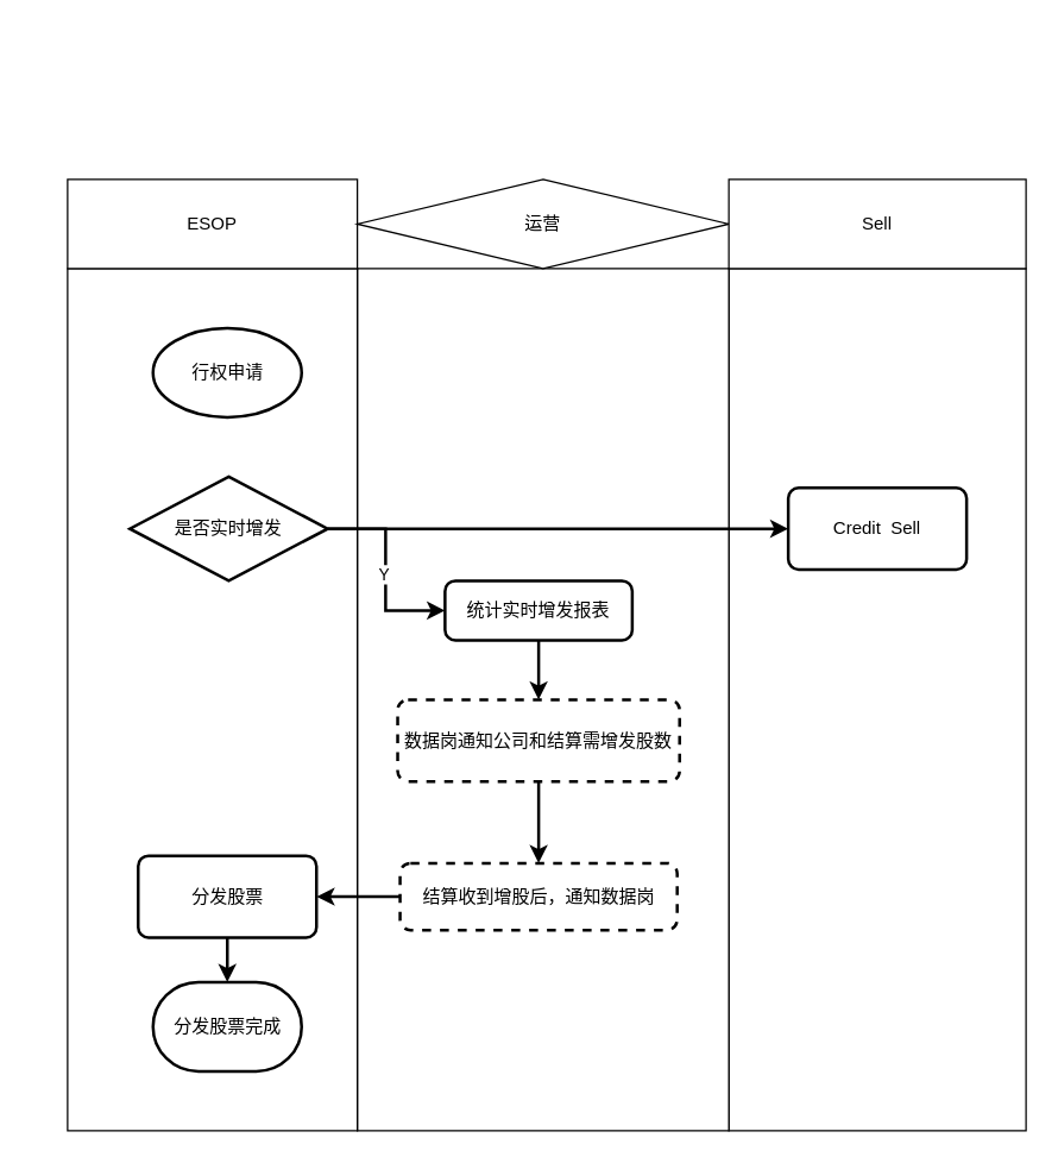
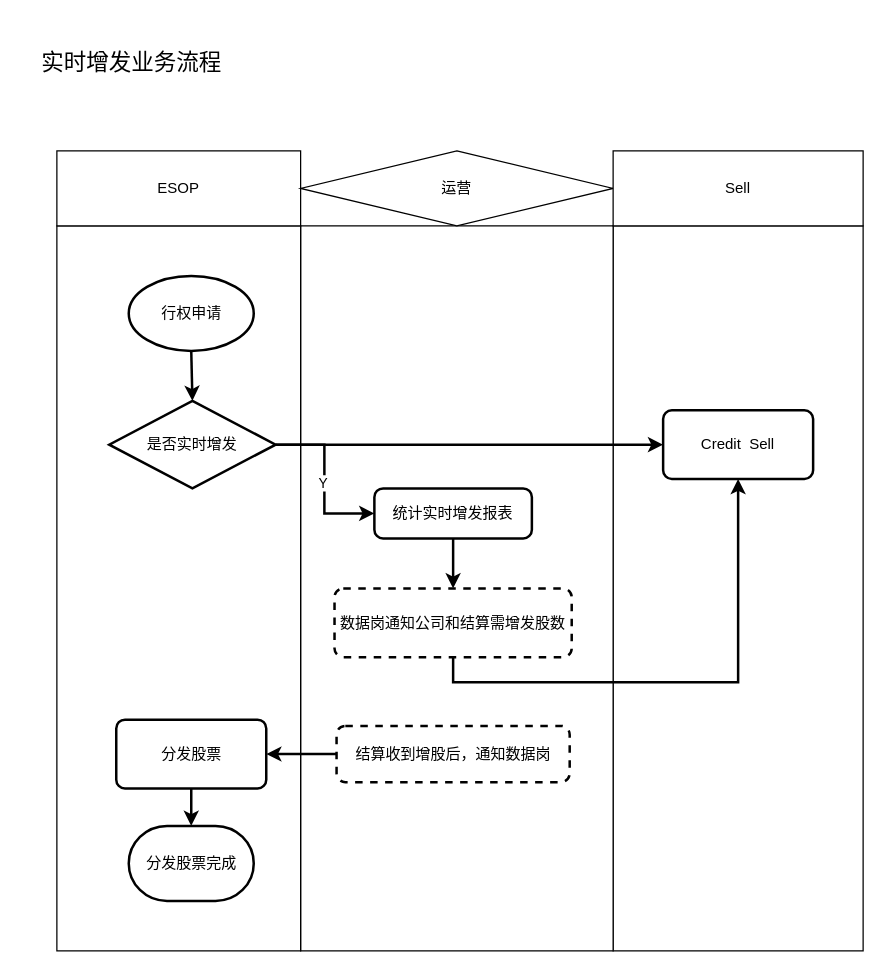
  <mxCell id="0" />
  <mxCell id="1" parent="0" />
  <mxCell id="2" value="" style="verticalLabelPosition=bottom;verticalAlign=top;html=1;shape=mxgraph.basic.rect;fillColor2=none;strokeWidth=1;size=20;indent=5;" parent="1" vertex="1"><mxGeometry x="490" y="180" width="200" height="580" as="geometry" /></mxCell>
  <mxCell id="3" value="" style="verticalLabelPosition=bottom;verticalAlign=top;html=1;shape=mxgraph.basic.rect;fillColor2=none;strokeWidth=1;size=20;indent=5;" parent="1" vertex="1"><mxGeometry x="240" y="180" width="250" height="580" as="geometry" /></mxCell>
  <mxCell id="4" value="" style="verticalLabelPosition=bottom;verticalAlign=top;html=1;shape=mxgraph.basic.rect;fillColor2=none;strokeWidth=1;size=20;indent=5;" parent="1" vertex="1"><mxGeometry x="45" y="180" width="195" height="580" as="geometry" /></mxCell>
+ <mxCell id="5" value="&lt;font style=&quot;font-size: 18px&quot;&gt;实时增发业务流程&lt;/font&gt;" style="rounded=1;whiteSpace=wrap;html=1;strokeColor=none;" parent="1" vertex="1"><mxGeometry x="20" y="20" width="170" height="60" as="geometry" /></mxCell>
  <mxCell id="6" value="ESOP" style="rounded=0;whiteSpace=wrap;html=1;" parent="1" vertex="1"><mxGeometry x="45" y="120" width="195" height="60" as="geometry" /></mxCell>
  <mxCell id="7" value="运营" style="rhombus;whiteSpace=wrap;html=1;" parent="1" vertex="1"><mxGeometry x="240" y="120" width="250" height="60" as="geometry" /></mxCell>
  <mxCell id="8" value="Sell" style="rounded=0;whiteSpace=wrap;html=1;" parent="1" vertex="1"><mxGeometry x="490" y="120" width="200" height="60" as="geometry" /></mxCell>
  <mxCell id="9" value="分发股票完成" style="strokeWidth=2;html=1;shape=mxgraph.flowchart.terminator;whiteSpace=wrap;" parent="1" vertex="1"><mxGeometry x="102.5" y="660" width="100" height="60" as="geometry" /></mxCell>
  <mxCell id="10" value="行权申请" style="strokeWidth=2;html=1;shape=mxgraph.flowchart.start_1;whiteSpace=wrap;" parent="1" vertex="1"><mxGeometry x="102.5" y="220" width="100" height="60" as="geometry" /></mxCell>
+ <mxCell id="11" value="" style="endArrow=classic;html=1;exitX=0.5;exitY=1;exitDx=0;exitDy=0;exitPerimeter=0;entryX=0.5;entryY=0;entryDx=0;entryDy=0;entryPerimeter=0;strokeWidth=2;" parent="1" source="10" target="14" edge="1"><mxGeometry width="50" height="50" relative="1" as="geometry"><mxPoint x="180" y="360" as="sourcePoint" /><mxPoint x="153" y="330" as="targetPoint" /></mxGeometry></mxCell>
  <mxCell id="12" style="edgeStyle=orthogonalEdgeStyle;rounded=0;orthogonalLoop=1;jettySize=auto;html=1;exitX=1;exitY=0.5;exitDx=0;exitDy=0;exitPerimeter=0;strokeWidth=2;" parent="1" source="14" target="16" edge="1"><mxGeometry relative="1" as="geometry"><mxPoint x="300" y="355" as="targetPoint" /><Array as="points"><mxPoint x="259" y="355" /><mxPoint x="259" y="410" /></Array></mxGeometry></mxCell>
  <mxCell id="13" value="Y" style="edgeLabel;html=1;align=center;verticalAlign=middle;resizable=0;points=[];" vertex="1" connectable="0" parent="12"><mxGeometry x="0.027" y="-3" relative="1" as="geometry"><mxPoint x="1" as="offset" /></mxGeometry></mxCell>
  <mxCell id="14" value="是否实时增发" style="strokeWidth=2;html=1;shape=mxgraph.flowchart.decision;whiteSpace=wrap;" parent="1" vertex="1"><mxGeometry x="86.88" y="320" width="133.12" height="70" as="geometry" /></mxCell>
  <mxCell id="15" style="edgeStyle=orthogonalEdgeStyle;rounded=0;orthogonalLoop=1;jettySize=auto;html=1;exitX=0.5;exitY=1;exitDx=0;exitDy=0;strokeWidth=2;entryX=0.5;entryY=0;entryDx=0;entryDy=0;" parent="1" source="16" target="19" edge="1"><mxGeometry relative="1" as="geometry"><mxPoint x="343" y="470" as="targetPoint" /></mxGeometry></mxCell>
  <mxCell id="16" value="统计实时增发报表" style="rounded=1;whiteSpace=wrap;html=1;absoluteArcSize=1;arcSize=14;strokeWidth=2;" parent="1" vertex="1"><mxGeometry x="299" y="390" width="126" height="40" as="geometry" /></mxCell>
  <mxCell id="17" value="Credit &amp;nbsp;Sell" style="rounded=1;whiteSpace=wrap;html=1;absoluteArcSize=1;arcSize=14;strokeWidth=2;" parent="1" vertex="1"><mxGeometry x="530" y="327.5" width="120" height="55" as="geometry" /></mxCell>
- <mxCell id="18" style="edgeStyle=orthogonalEdgeStyle;rounded=0;orthogonalLoop=1;jettySize=auto;html=1;exitX=0.5;exitY=1;exitDx=0;exitDy=0;strokeWidth=2;entryX=0.5;entryY=0;entryDx=0;entryDy=0;" parent="1" source="19" target="21" edge="1"><mxGeometry relative="1" as="geometry"><mxPoint x="343" y="570" as="targetPoint" /></mxGeometry></mxCell>
+ <mxCell id="18" style="edgeStyle=orthogonalEdgeStyle;rounded=0;orthogonalLoop=1;jettySize=auto;html=1;exitX=0.5;exitY=1;exitDx=0;exitDy=0;strokeWidth=2;" parent="1" source="19" target="17" edge="1"><mxGeometry relative="1" as="geometry"><mxPoint x="343" y="570" as="targetPoint" /></mxGeometry></mxCell>
  <mxCell id="19" value="数据岗通知公司和结算需增发股数" style="rounded=1;whiteSpace=wrap;html=1;absoluteArcSize=1;arcSize=14;strokeWidth=2;dashed=1;" parent="1" vertex="1"><mxGeometry x="267.12" y="470" width="189.75" height="55" as="geometry" /></mxCell>
  <mxCell id="20" style="edgeStyle=orthogonalEdgeStyle;rounded=0;orthogonalLoop=1;jettySize=auto;html=1;exitX=0;exitY=0.5;exitDx=0;exitDy=0;strokeWidth=2;" parent="1" source="21" target="23" edge="1"><mxGeometry relative="1" as="geometry" /></mxCell>
  <mxCell id="21" value="结算收到增股后，通知数据岗" style="rounded=1;whiteSpace=wrap;html=1;absoluteArcSize=1;arcSize=14;strokeWidth=2;dashed=1;" parent="1" vertex="1"><mxGeometry x="268.75" y="580" width="186.5" height="45" as="geometry" /></mxCell>
  <mxCell id="22" style="edgeStyle=orthogonalEdgeStyle;rounded=0;orthogonalLoop=1;jettySize=auto;html=1;exitX=0.5;exitY=1;exitDx=0;exitDy=0;strokeWidth=2;" parent="1" source="23" target="9" edge="1"><mxGeometry relative="1" as="geometry" /></mxCell>
  <mxCell id="23" value="分发股票" style="rounded=1;whiteSpace=wrap;html=1;absoluteArcSize=1;arcSize=14;strokeWidth=2;" parent="1" vertex="1"><mxGeometry x="92.5" y="575" width="120" height="55" as="geometry" /></mxCell>
  <mxCell id="24" value="" style="endArrow=classic;html=1;exitX=1;exitY=0.5;exitDx=0;exitDy=0;exitPerimeter=0;strokeWidth=2;" edge="1" parent="1" source="14" target="17"><mxGeometry width="50" height="50" relative="1" as="geometry"><mxPoint x="300" y="350" as="sourcePoint" /><mxPoint x="350" y="300" as="targetPoint" /></mxGeometry></mxCell>
